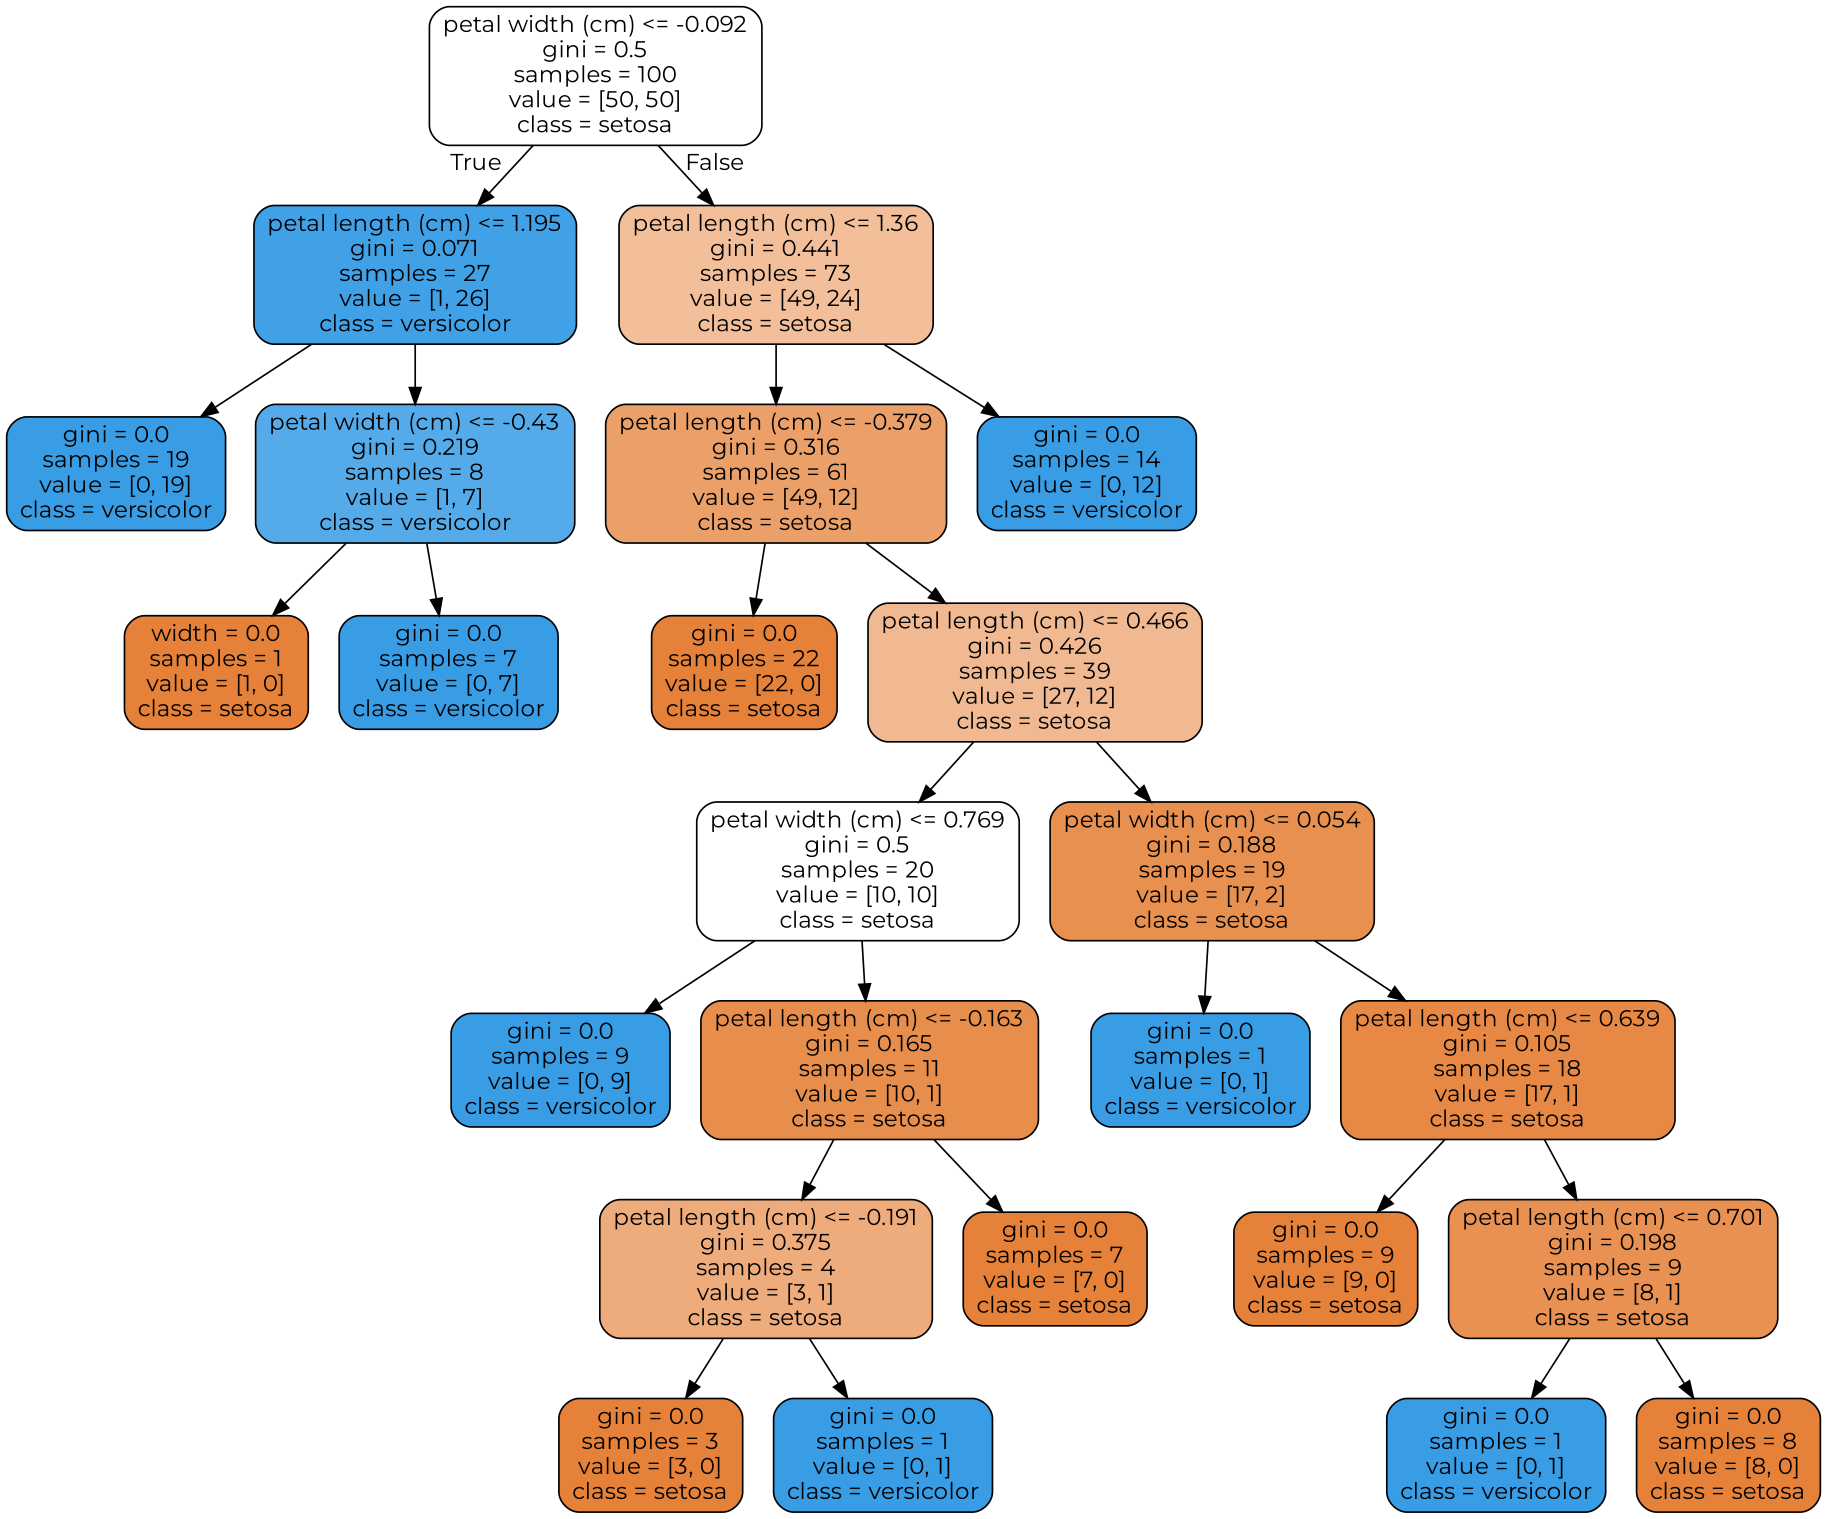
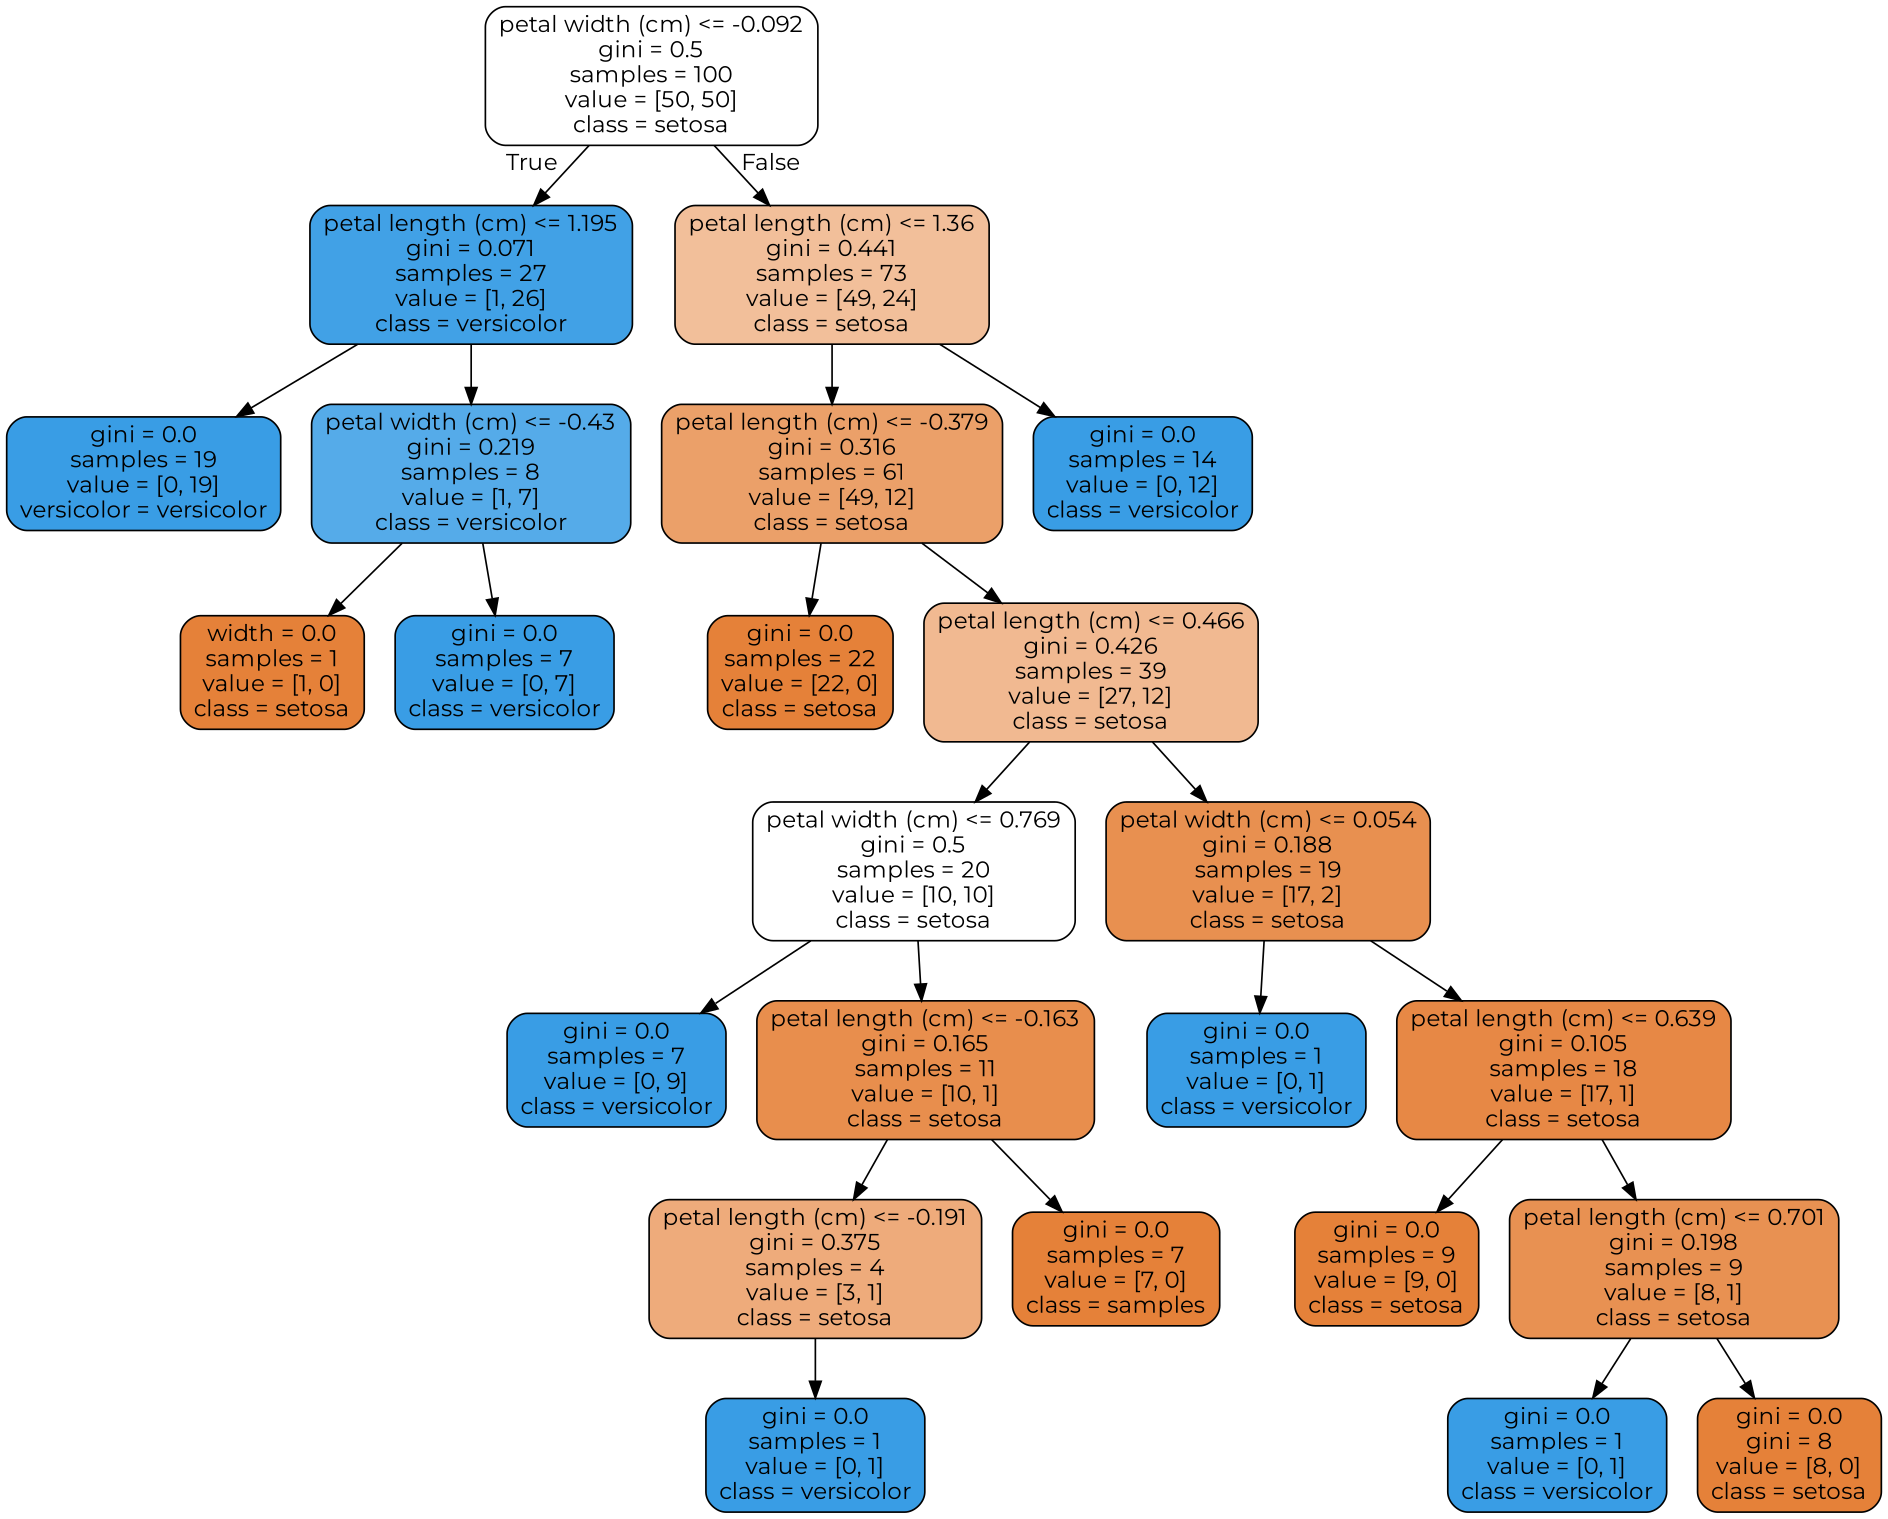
  digraph {
    fontname=Montserrat
    node [color=black fillcolor="#399de5" fontname=Montserrat shape=box style="filled, rounded"]
    edge [fontname=Montserrat]
    n1 [fillcolor="#ffffff" label="petal width (cm) <= -0.092\ngini = 0.5\nsamples = 100\nvalue = [50, 50]\nclass = setosa"]
    n2 [fillcolor="#41a1e6" label="petal length (cm) <= 1.195\ngini = 0.071\nsamples = 27\nvalue = [1, 26]\nclass = versicolor"]
    n3 [fillcolor="#f2bf9a" label="petal length (cm) <= 1.36\ngini = 0.441\nsamples = 73\nvalue = [49, 24]\nclass = setosa"]
-   n4 [label="gini = 0.0\nsamples = 19\nvalue = [0, 19]\nclass = versicolor"]
+   n4 [label="gini = 0.0\nsamples = 19\nvalue = [0, 19]\nversicolor = versicolor"]
    n5 [fillcolor="#55abe9" label="petal width (cm) <= -0.43\ngini = 0.219\nsamples = 8\nvalue = [1, 7]\nclass = versicolor"]
    n6 [fillcolor="#eba069" label="petal length (cm) <= -0.379\ngini = 0.316\nsamples = 61\nvalue = [49, 12]\nclass = setosa"]
    n7 [label="gini = 0.0\nsamples = 14\nvalue = [0, 12]\nclass = versicolor"]
    n8 [fillcolor="#e58139" label="width = 0.0\nsamples = 1\nvalue = [1, 0]\nclass = setosa"]
    n9 [label="gini = 0.0\nsamples = 7\nvalue = [0, 7]\nclass = versicolor"]
    n10 [fillcolor="#e58139" label="gini = 0.0\nsamples = 22\nvalue = [22, 0]\nclass = setosa"]
    n11 [fillcolor="#f1b991" label="petal length (cm) <= 0.466\ngini = 0.426\nsamples = 39\nvalue = [27, 12]\nclass = setosa"]
    n12 [fillcolor="#ffffff" label="petal width (cm) <= 0.769\ngini = 0.5\nsamples = 20\nvalue = [10, 10]\nclass = setosa"]
    n13 [fillcolor="#e89050" label="petal width (cm) <= 0.054\ngini = 0.188\nsamples = 19\nvalue = [17, 2]\nclass = setosa"]
-   n14 [label="gini = 0.0\nsamples = 9\nvalue = [0, 9]\nclass = versicolor"]
+   n14 [label="gini = 0.0\nsamples = 7\nvalue = [0, 9]\nclass = versicolor"]
    n15 [fillcolor="#e88e4d" label="petal length (cm) <= -0.163\ngini = 0.165\nsamples = 11\nvalue = [10, 1]\nclass = setosa"]
    n16 [label="gini = 0.0\nsamples = 1\nvalue = [0, 1]\nclass = versicolor"]
    n17 [fillcolor="#e78845" label="petal length (cm) <= 0.639\ngini = 0.105\nsamples = 18\nvalue = [17, 1]\nclass = setosa"]
    n18 [fillcolor="#eeab7b" label="petal length (cm) <= -0.191\ngini = 0.375\nsamples = 4\nvalue = [3, 1]\nclass = setosa"]
-   n19 [fillcolor="#e58139" label="gini = 0.0\nsamples = 7\nvalue = [7, 0]\nclass = setosa"]
-   n20 [fillcolor="#e58139" label="gini = 0.0\nsamples = 3\nvalue = [3, 0]\nclass = setosa"]
+   n19 [fillcolor="#e58139" label="gini = 0.0\nsamples = 7\nvalue = [7, 0]\nclass = samples"]
    n21 [label="gini = 0.0\nsamples = 1\nvalue = [0, 1]\nclass = versicolor"]
    n22 [fillcolor="#e58139" label="gini = 0.0\nsamples = 9\nvalue = [9, 0]\nclass = setosa"]
    n23 [fillcolor="#e89152" label="petal length (cm) <= 0.701\ngini = 0.198\nsamples = 9\nvalue = [8, 1]\nclass = setosa"]
    n24 [label="gini = 0.0\nsamples = 1\nvalue = [0, 1]\nclass = versicolor"]
-   n25 [fillcolor="#e58139" label="gini = 0.0\nsamples = 8\nvalue = [8, 0]\nclass = setosa"]
+   n25 [fillcolor="#e58139" label="gini = 0.0\ngini = 8\nvalue = [8, 0]\nclass = setosa"]
    n1 -> n2 [headlabel=True labelangle=45 labeldistance=2.5]
    n1 -> n3 [headlabel=False labelangle=-45 labeldistance=2.5]
    n2 -> n4
    n2 -> n5
    n3 -> n6
    n3 -> n7
    n5 -> n8
    n5 -> n9
    n6 -> n10
    n6 -> n11
    n11 -> n12
    n11 -> n13
    n12 -> n14
    n12 -> n15
    n13 -> n16
    n13 -> n17
    n15 -> n18
    n15 -> n19
    n17 -> n22
    n17 -> n23
-   n18 -> n20
    n18 -> n21
    n23 -> n24
    n23 -> n25
  }
